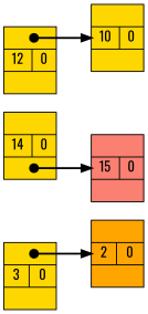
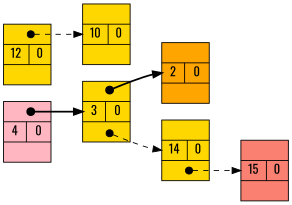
  digraph {
    fontname=Oswald
    rankdir=LR
    node [fillcolor=gold fontname=Oswald shape=record style=filled]
    edge [arrowtail=dot dir=both fontname=Oswald headport=value style=bold tailclip=false tailport="left:c"]
+   n1 [fillcolor=lightpink height=.1 label="<left> |{ <value> 4 | <height> 0 }| <right>"]
    n2 [height=.1 label="<left> |{ <value> 3 | <height> 0 }| <right>"]
    n3 [fillcolor=orange height=.1 label="<left> |{ <value> 2 | <height> 0 }| <right>"]
    n4 [height=.1 label="<left> |{ <value> 14 | <height> 0 }| <right>"]
    n5 [fillcolor=salmon height=.1 label="<left> |{ <value> 15 | <height> 0 }| <right>"]
    n6 [height=.1 label="<left> |{ <value> 12 | <height> 0 }| <right>"]
    n7 [height=.1 label="<left> |{ <value> 10 | <height> 0 }| <right>"]
+   n1 -> n2
    n2 -> n3
-   n4 -> n5 [tailport="right:c"]
-   n6 -> n7
+   n2 -> n4 [style=dashed tailport="right:c"]
+   n4 -> n5 [style=dashed tailport="right:c"]
+   n6 -> n7 [style=dashed]
  }
